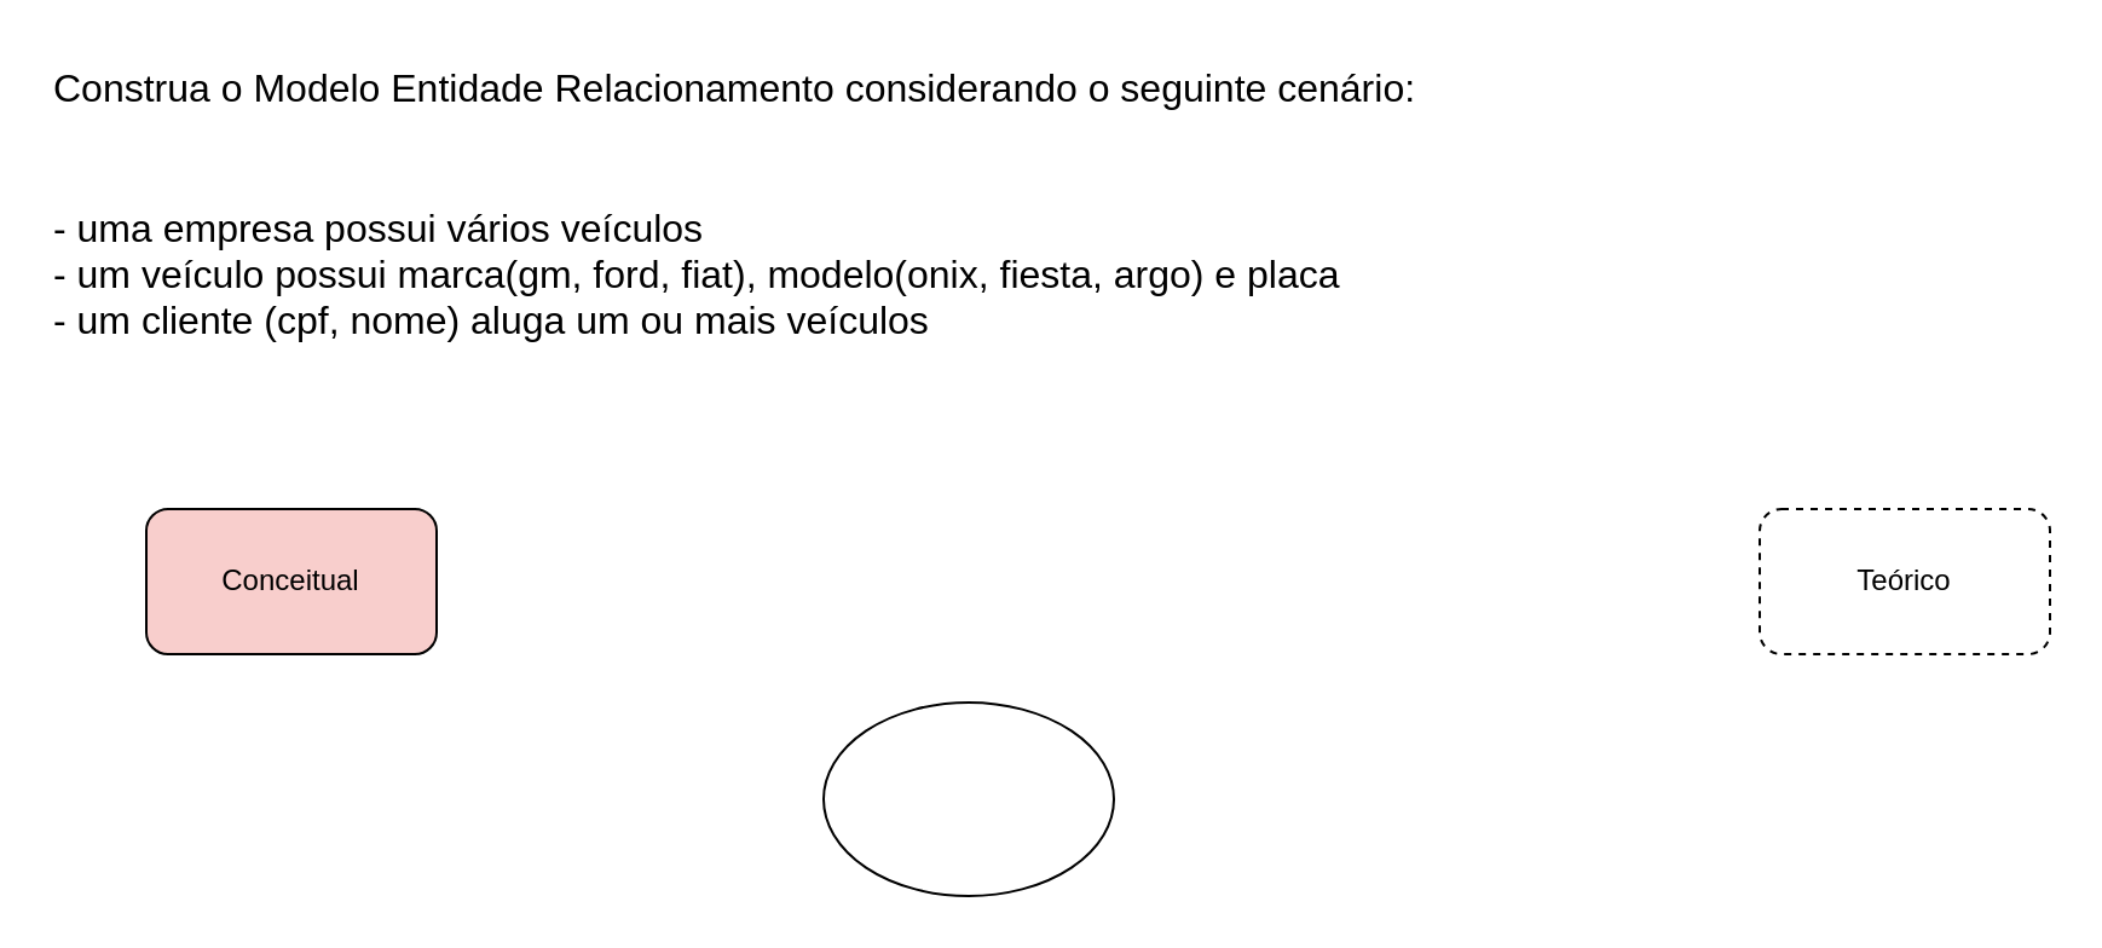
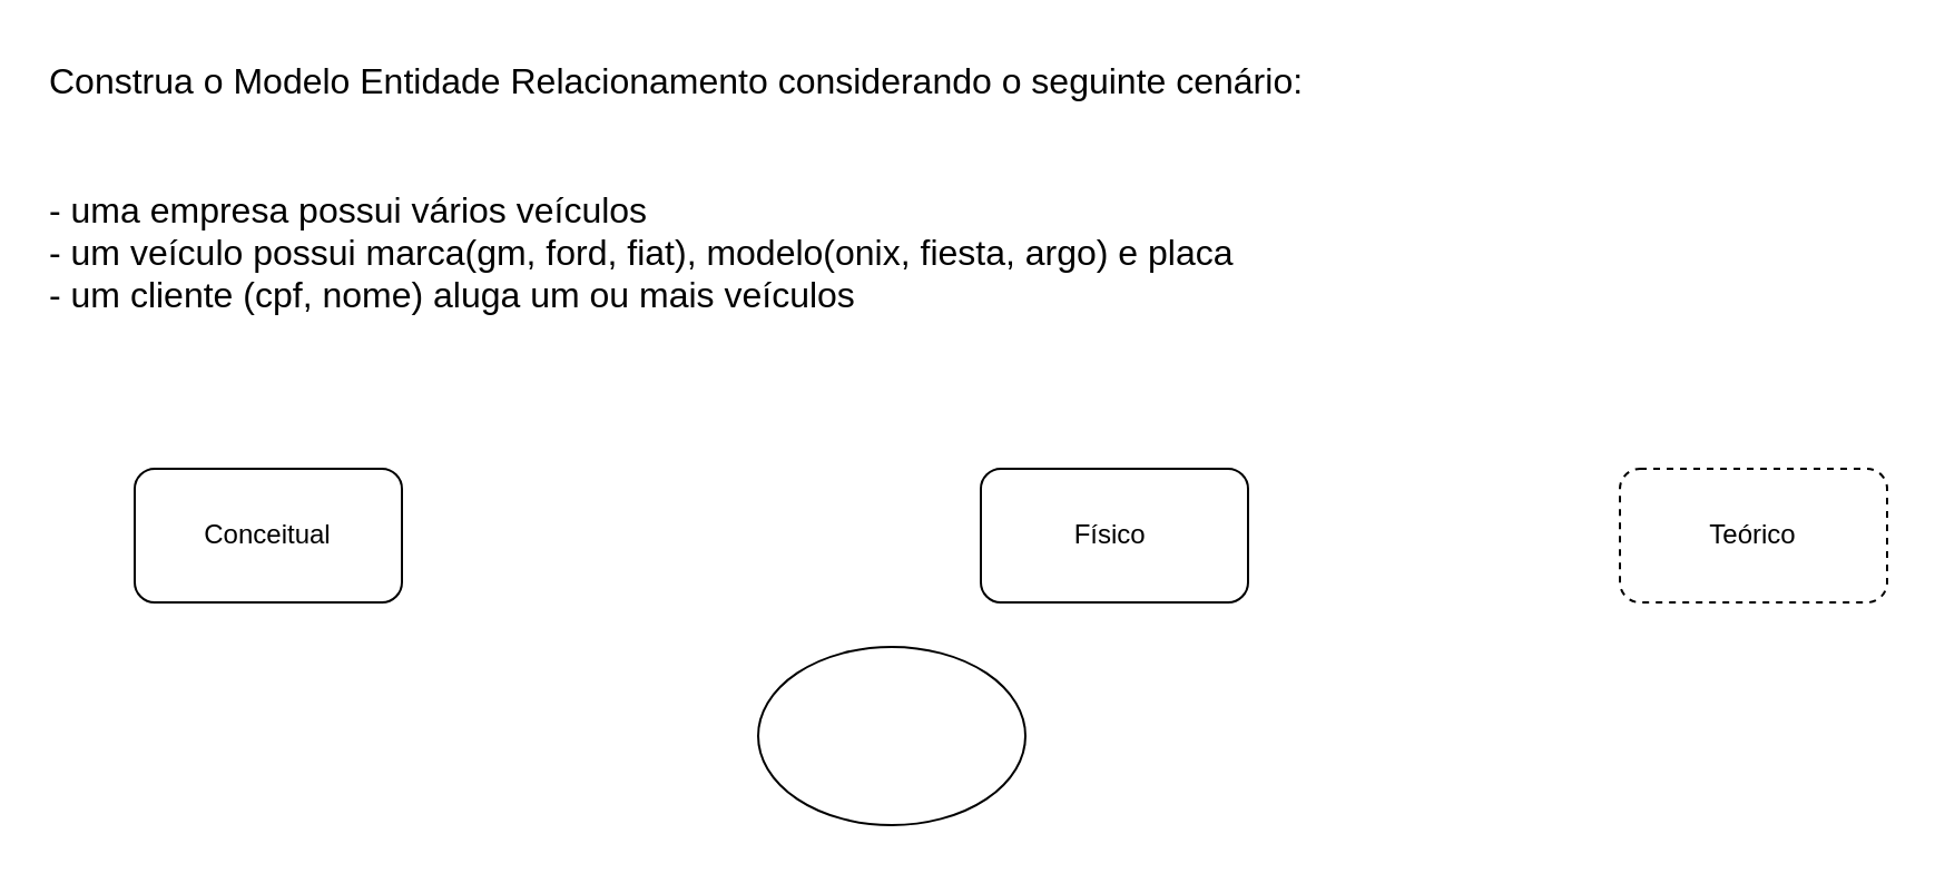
  <mxCell id="0" />
  <mxCell id="1" parent="0" />
  <mxCell id="2" value="Construa o Modelo Entidade Relacionamento considerando o seguinte cenário:&#10;&#10;&#10;- uma empresa possui vários veículos&#10;- um veículo possui marca(gm, ford, fiat), modelo(onix, fiesta, argo) e placa&#10;- um cliente (cpf, nome) aluga um ou mais veículos" style="text;whiteSpace=wrap;fontSize=16;" vertex="1" parent="1"><mxGeometry width="820" height="130" as="geometry" x="20" y="20" /></mxCell>
- <mxCell id="3" value="Conceitual" style="rounded=1;whiteSpace=wrap;html=1;fillColor=#f8cecc;" vertex="1" parent="1"><mxGeometry x="60" y="210" width="120" height="60" as="geometry" /></mxCell>
+ <mxCell id="3" value="Conceitual" style="rounded=1;whiteSpace=wrap;html=1;" vertex="1" parent="1"><mxGeometry x="60" y="210" width="120" height="60" as="geometry" /></mxCell>
+ <mxCell id="4" value="Físico&amp;nbsp;" style="rounded=1;whiteSpace=wrap;html=1;horizontal=1;" vertex="1" parent="1"><mxGeometry x="440" y="210" width="120" height="60" as="geometry" /></mxCell>
  <mxCell id="5" value="Teórico" style="rounded=1;whiteSpace=wrap;html=1;dashed=1;" vertex="1" parent="1"><mxGeometry x="727" y="210" width="120" height="60" as="geometry" /></mxCell>
  <mxCell id="6" value="" style="ellipse;whiteSpace=wrap;html=1;" vertex="1" parent="1"><mxGeometry x="340" y="290" width="120" height="80" as="geometry" /></mxCell>
